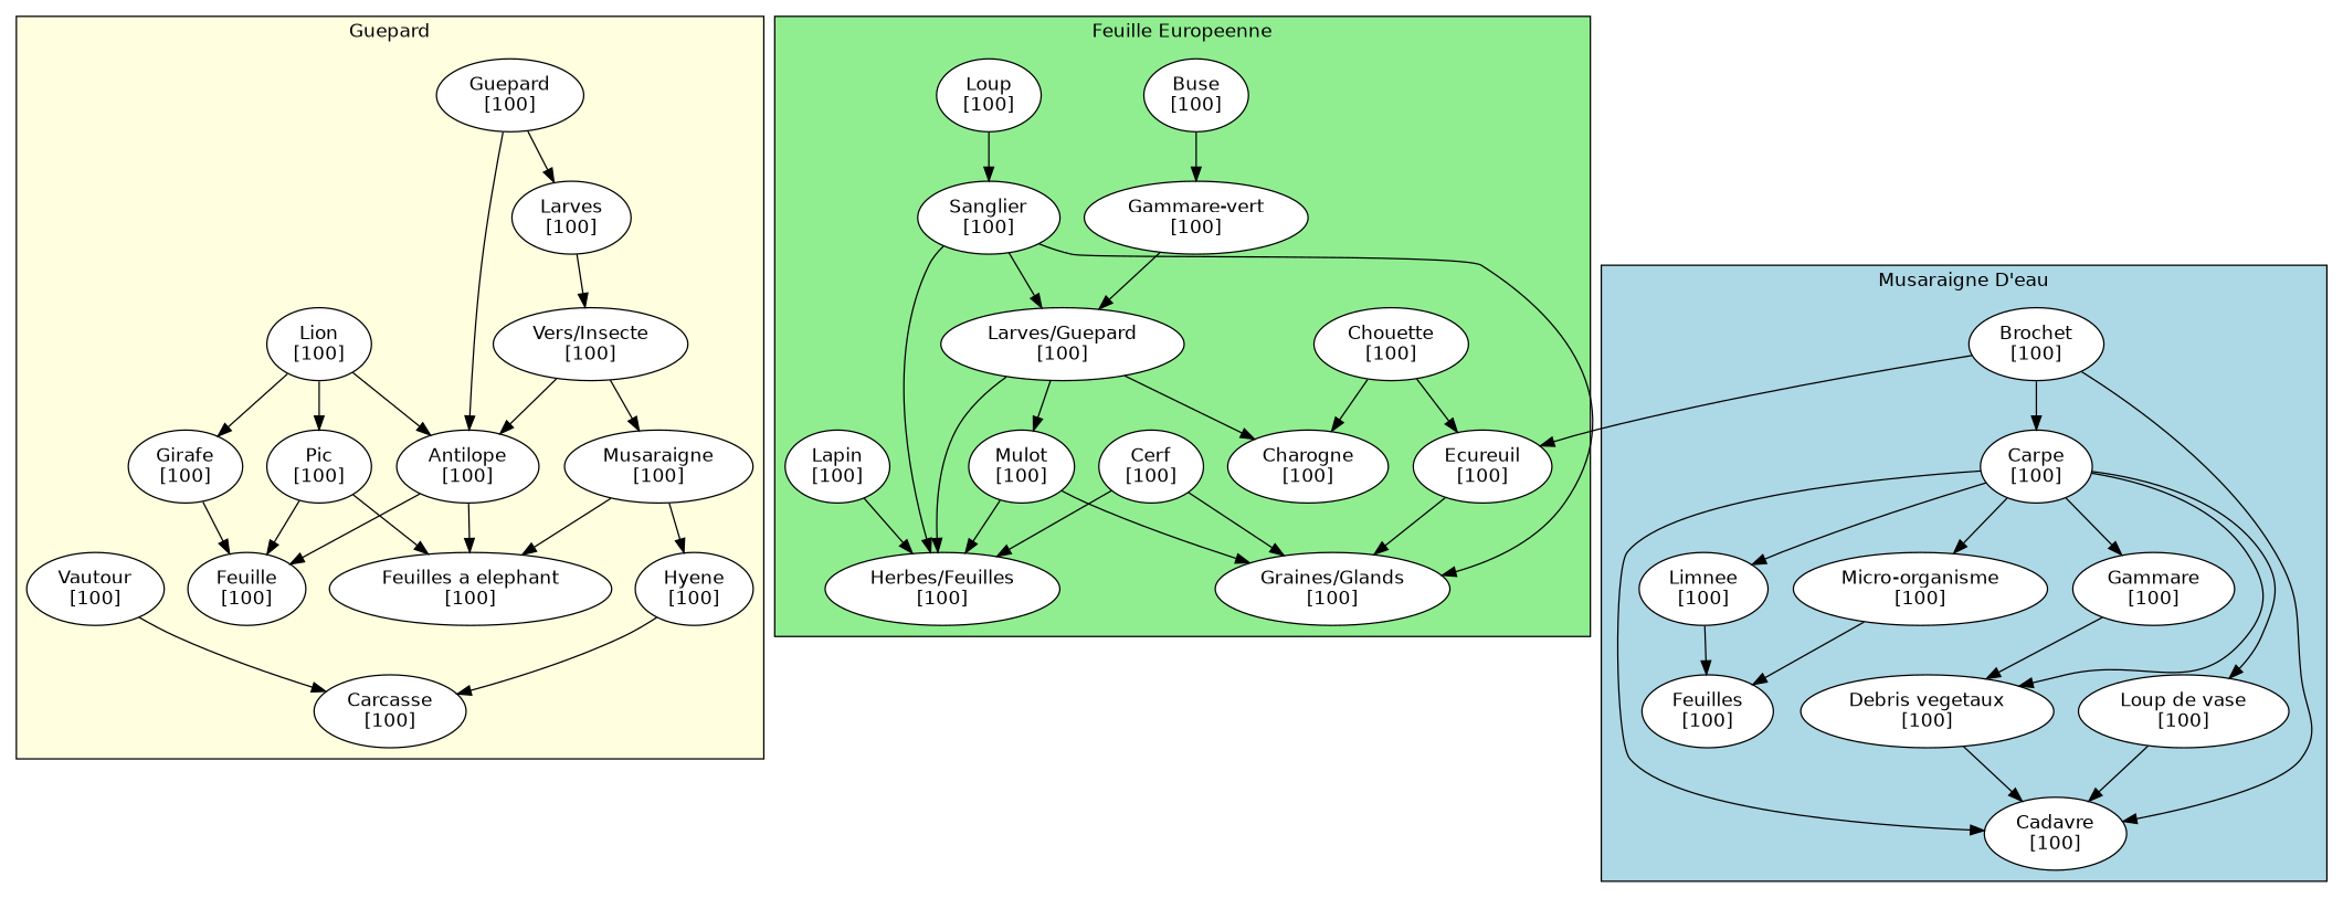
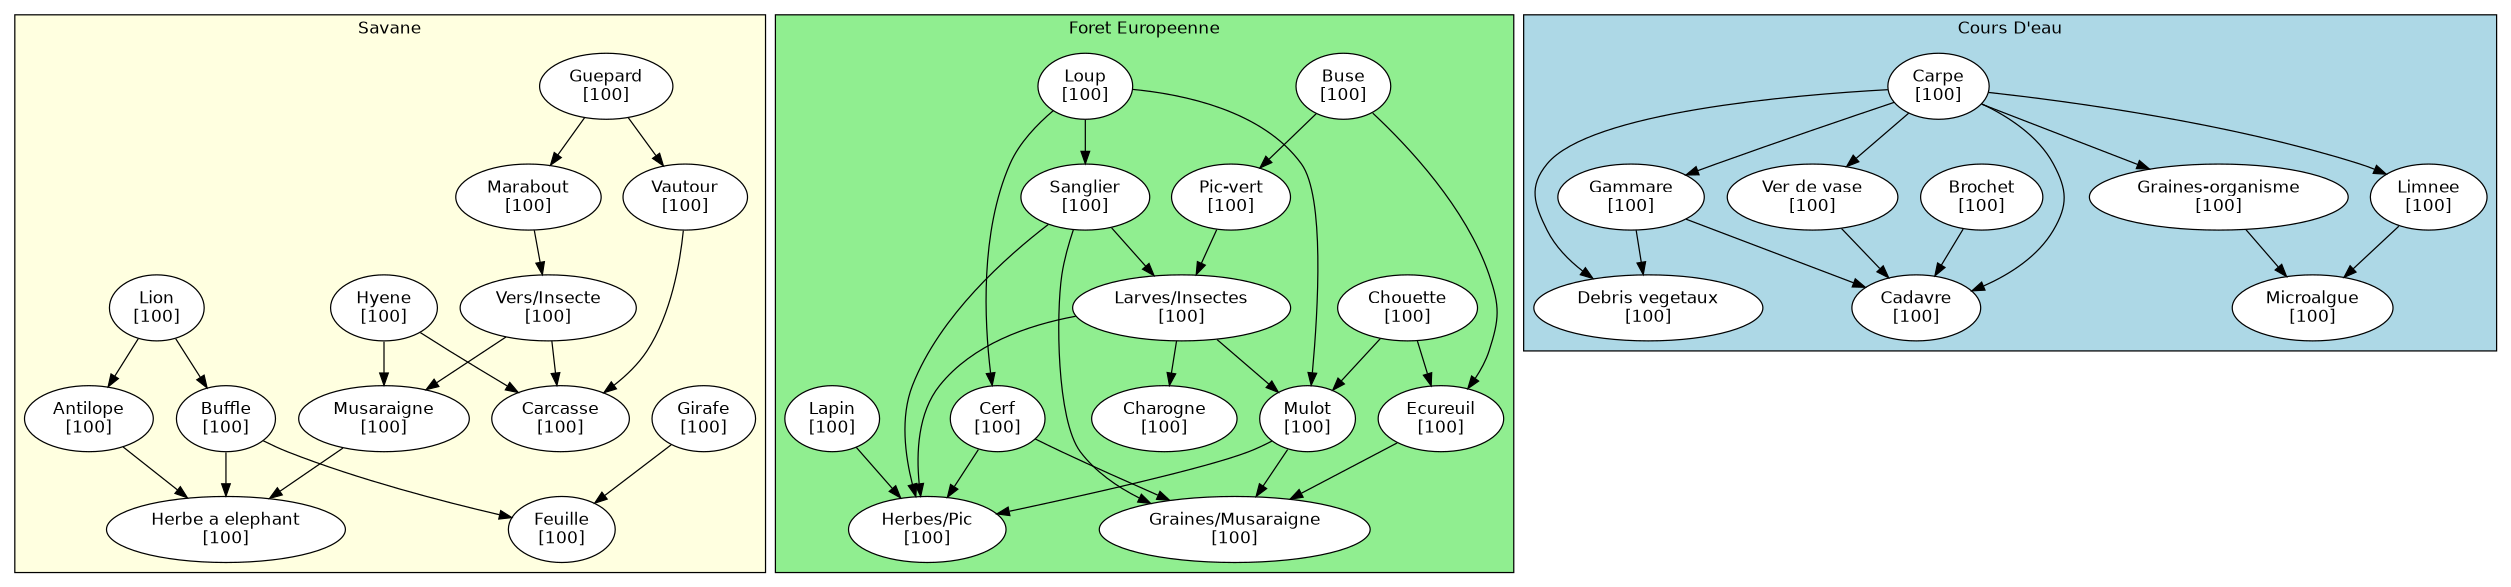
  digraph {
    compound=true
    fontname="DejaVu Sans"
    newrank=true
    rankdir=TB
    node [fillcolor=white fontname="DejaVu Sans" shape=ellipse style=filled]
    edge [fontname="DejaVu Sans"]
-   n1 [label="Feuilles a elephant\n[100]"]
+   n1 [label="Herbe a elephant\n[100]"]
    n2 [label="Feuille\n[100]"]
    n3 [label="Carcasse\n[100]"]
    n4 [label="Vers/Insecte\n[100]"]
-   n5 [label="Larves\n[100]"]
+   n5 [label="Marabout\n[100]"]
    n6 [label="Musaraigne\n[100]"]
    n7 [label="Antilope\n[100]"]
-   n8 [label="Pic\n[100]"]
+   n8 [label="Buffle\n[100]"]
    n9 [label="Girafe\n[100]"]
    n10 [label="Hyene\n[100]"]
    n11 [label="Guepard\n[100]"]
    n12 [label="Lion\n[100]"]
    n13 [label="Vautour\n[100]"]
-   n14 [label="Graines/Glands\n[100]"]
-   n15 [label="Herbes/Feuilles\n[100]"]
+   n14 [label="Graines/Musaraigne\n[100]"]
+   n15 [label="Herbes/Pic\n[100]"]
    n16 [label="Charogne\n[100]"]
-   n17 [label="Larves/Guepard\n[100]"]
+   n17 [label="Larves/Insectes\n[100]"]
    n18 [label="Lapin\n[100]"]
    n19 [label="Ecureuil\n[100]"]
    n20 [label="Mulot\n[100]"]
-   n21 [label="Gammare-vert\n[100]"]
+   n21 [label="Pic-vert\n[100]"]
    n22 [label="Cerf\n[100]"]
    n23 [label="Sanglier\n[100]"]
    n24 [label="Chouette\n[100]"]
    n25 [label="Buse\n[100]"]
    n26 [label="Loup\n[100]"]
    n27 [label="Limnee\n[100]"]
    n28 [label="Debris vegetaux\n[100]"]
-   n29 [label="Feuilles\n[100]"]
+   n29 [label="Microalgue\n[100]"]
    n30 [label="Cadavre\n[100]"]
-   n31 [label="Loup de vase\n[100]"]
-   n32 [label="Micro-organisme\n[100]"]
+   n31 [label="Ver de vase\n[100]"]
+   n32 [label="Graines-organisme\n[100]"]
    n33 [label="Gammare\n[100]"]
    n34 [label="Brochet\n[100]"]
    n35 [label="Carpe\n[100]"]
    subgraph cluster_1 {
      bgcolor=lightyellow
-     label=Guepard
+     label=Savane
      subgraph sub_2 {
        bgcolor=lightyellow
        label=Savane
        rank=same
        n1
      }
      subgraph sub_3 {
        bgcolor=lightyellow
        label=Savane
        rank=same
        n2
      }
      subgraph sub_4 {
        bgcolor=lightyellow
        label=Savane
        rank=same
        n3
      }
      subgraph sub_5 {
        bgcolor=lightyellow
        label=Savane
        rank=same
        n4
      }
      subgraph sub_6 {
        bgcolor=lightyellow
        label=Savane
        rank=same
        n5
      }
      subgraph sub_7 {
        bgcolor=lightyellow
        label=Savane
        rank=same
        n6
      }
      subgraph sub_8 {
        bgcolor=lightyellow
        label=Savane
        rank=same
        n7
      }
      subgraph sub_9 {
        bgcolor=lightyellow
        label=Savane
        rank=same
        n8
      }
      subgraph sub_10 {
        bgcolor=lightyellow
        label=Savane
        rank=same
        n9
      }
      subgraph sub_11 {
        bgcolor=lightyellow
        label=Savane
        rank=same
        n10
      }
      subgraph sub_12 {
        bgcolor=lightyellow
        label=Savane
        rank=same
        n11
      }
      subgraph sub_13 {
        bgcolor=lightyellow
        label=Savane
        rank=same
        n12
      }
      subgraph sub_14 {
        bgcolor=lightyellow
        label=Savane
        rank=same
        n13
      }
    }
    subgraph cluster_15 {
      bgcolor=lightgreen
-     label="Feuille Europeenne"
+     label="Foret Europeenne"
      subgraph sub_16 {
        bgcolor=lightgreen
        label="Foret Europeenne"
        rank=same
        n14
      }
      subgraph sub_17 {
        bgcolor=lightgreen
        label="Foret Europeenne"
        rank=same
        n15
      }
      subgraph sub_18 {
        bgcolor=lightgreen
        label="Foret Europeenne"
        rank=same
        n16
      }
      subgraph sub_19 {
        bgcolor=lightgreen
        label="Foret Europeenne"
        rank=same
        n17
      }
      subgraph sub_20 {
        bgcolor=lightgreen
        label="Foret Europeenne"
        rank=same
        n18
      }
      subgraph sub_21 {
        bgcolor=lightgreen
        label="Foret Europeenne"
        rank=same
        n19
      }
      subgraph sub_22 {
        bgcolor=lightgreen
        label="Foret Europeenne"
        rank=same
        n20
      }
      subgraph sub_23 {
        bgcolor=lightgreen
        label="Foret Europeenne"
        rank=same
        n21
      }
      subgraph sub_24 {
        bgcolor=lightgreen
        label="Foret Europeenne"
        rank=same
        n22
      }
      subgraph sub_25 {
        bgcolor=lightgreen
        label="Foret Europeenne"
        rank=same
        n23
      }
      subgraph sub_26 {
        bgcolor=lightgreen
        label="Foret Europeenne"
        rank=same
        n24
      }
      subgraph sub_27 {
        bgcolor=lightgreen
        label="Foret Europeenne"
        rank=same
        n25
      }
      subgraph sub_28 {
        bgcolor=lightgreen
        label="Foret Europeenne"
        rank=same
        n26
      }
    }
    subgraph cluster_29 {
      bgcolor=lightblue
-     label="Musaraigne D'eau"
+     label="Cours D'eau"
      n35
      subgraph sub_30 {
        bgcolor=lightblue
        label="Cours D'eau"
        rank=same
        n27
      }
      subgraph sub_31 {
        bgcolor=lightblue
        label="Cours D'eau"
        rank=same
        n28
      }
      subgraph sub_32 {
        bgcolor=lightblue
        label="Cours D'eau"
        rank=same
        n29
      }
      subgraph sub_33 {
        bgcolor=lightblue
        label="Cours D'eau"
        rank=same
        n30
      }
      subgraph sub_34 {
        bgcolor=lightblue
        label="Cours D'eau"
        rank=same
        n31
      }
      subgraph sub_35 {
        bgcolor=lightblue
        label="Cours D'eau"
        rank=same
        n32
      }
      subgraph sub_36 {
        bgcolor=lightblue
        label="Cours D'eau"
        rank=same
        n33
      }
      subgraph sub_37 {
        bgcolor=lightblue
        label="Cours D'eau"
        rank=same
        n34
      }
    }
-   n4 -> n7
+   n4 -> n3
    n4 -> n6
    n5 -> n4
    n6 -> n1
    n7 -> n1
-   n7 -> n2
    n8 -> n1
    n8 -> n2
    n9 -> n2
    n10 -> n3
-   n6 -> n10
+   n10 -> n6
    n11 -> n5
-   n11 -> n7
+   n11 -> n13
    n12 -> n7
    n12 -> n8
-   n12 -> n9
    n13 -> n3
    n17 -> n15
    n17 -> n16
    n17 -> n20
    n18 -> n15
    n19 -> n14
    n20 -> n14
    n20 -> n15
    n21 -> n17
    n22 -> n14
    n22 -> n15
    n23 -> n14
    n23 -> n15
    n23 -> n17
    n24 -> n19
-   n24 -> n16
-   n34 -> n19
+   n24 -> n20
+   n25 -> n19
    n25 -> n21
+   n26 -> n20
+   n26 -> n22
    n26 -> n23
    n27 -> n29
    n31 -> n30
    n32 -> n29
    n33 -> n28
-   n28 -> n30
+   n33 -> n30
    n34 -> n30
-   n34 -> n35
    n35 -> n27
    n35 -> n28
    n35 -> n30
    n35 -> n31
    n35 -> n32
    n35 -> n33
  }
